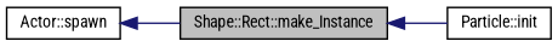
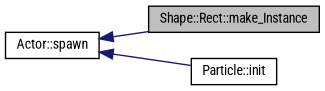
  digraph {
    fontname="Roboto Condensed"
    rankdir=LR
    node [color=black fillcolor=white fontname="Roboto Condensed" fontsize=10 shape=record style=filled]
    edge [color=midnightblue dir=back fontname="Roboto Condensed" fontsize=10 labelfontname=Helvetica labelfontsize=10 style=solid]
    n1 [fillcolor=grey75 fontcolor=black height=0.2 label="Shape::Rect::make_Instance" width=0.4]
    n2 [height=0.2 label="Particle::init" width=0.4]
    n3 [height=0.2 label="Actor::spawn" width=0.4]
-   n1 -> n2
+   n3 -> n2
    n3 -> n1
  }
